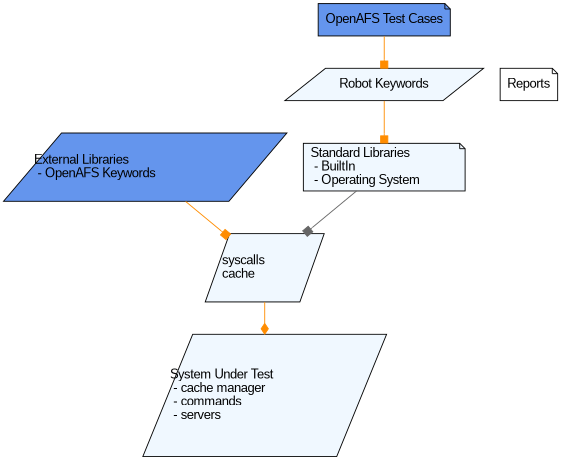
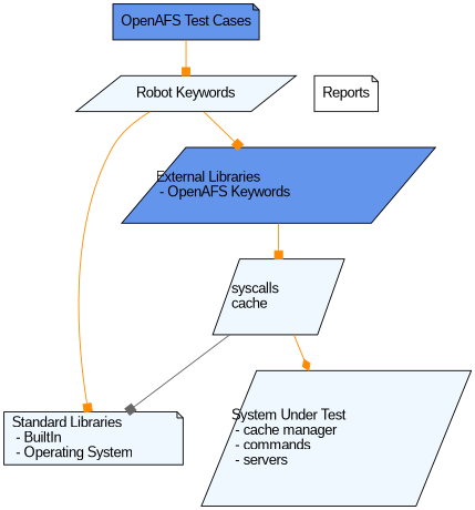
  digraph {
    node [fillcolor=aliceblue fontname=Arial shape=parallelogram style=filled]
    edge [arrowhead=box color=darkorange]
    n1 [label="Robot Keywords"]
    n2 [fillcolor=white label=Reports shape=note]
    n3 [label="Standard Libraries\l - BuiltIn\l - Operating System\l" shape=note width=2.5]
    n4 [fillcolor=cornflowerblue label="External Libraries\l - OpenAFS Keywords\l" width=2.5]
    n5 [fillcolor=cornflowerblue label="OpenAFS Test Cases" shape=note]
    n6 [label="syscalls\lcache\l"]
    n7 [label="System Under Test\l - cache manager\l - commands\l - servers\l"]
    subgraph sub_1 {
      rank=same
      n1
      n2
    }
    n1 -> n3
-   n3 -> n6 [color=gray40]
+   n1 -> n4
+   n6 -> n3 [color=gray40]
    n4 -> n6
    n5 -> n1
    n6 -> n7 [arrowhead=diamond]
  }
